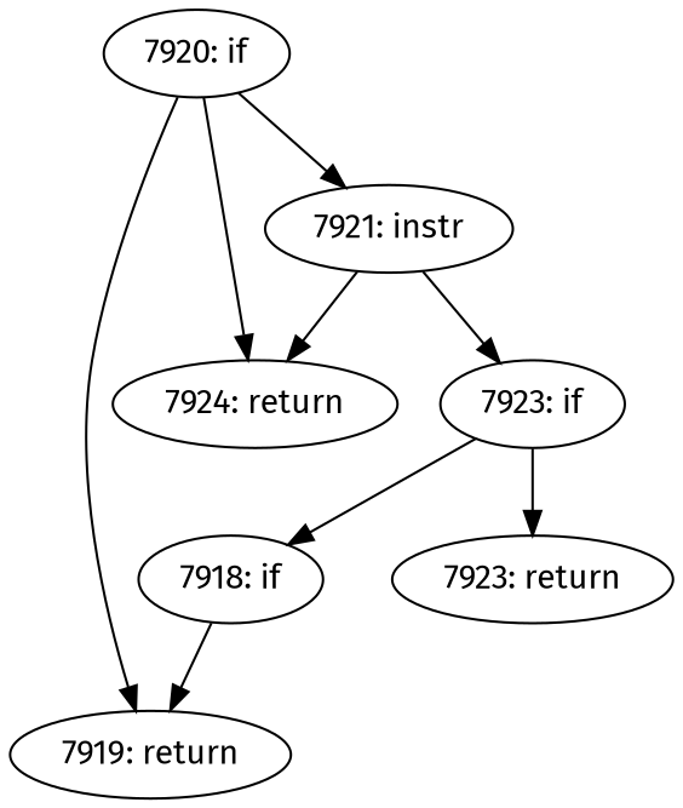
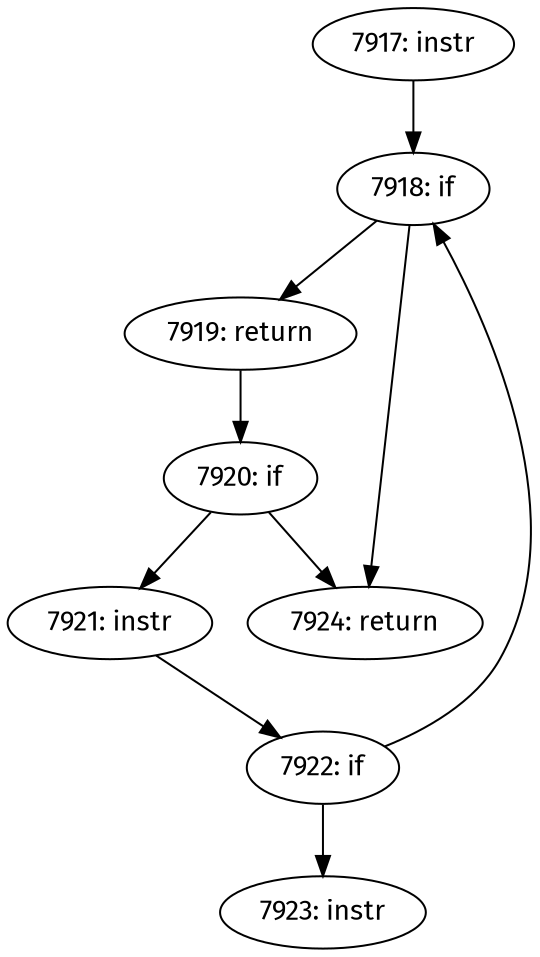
  digraph {
    fontname="Fira Sans"
    node [fontname="Fira Sans"]
    edge [fontname="Fira Sans"]
+   n1 [label="7917: instr"]
    n2 [label="7918: if"]
    n3 [label="7919: return"]
    n4 [label="7924: return"]
    n5 [label="7920: if"]
    n6 [label="7921: instr"]
-   n7 [label="7923: if"]
-   n8 [label="7923: return"]
+   n7 [label="7922: if"]
+   n8 [label="7923: instr"]
+   n1 -> n2
    n2 -> n3
-   n6 -> n4
-   n5 -> n3
+   n2 -> n4
+   n3 -> n5
    n5 -> n4
    n5 -> n6
    n6 -> n7
    n7 -> n2
    n7 -> n8
  }
